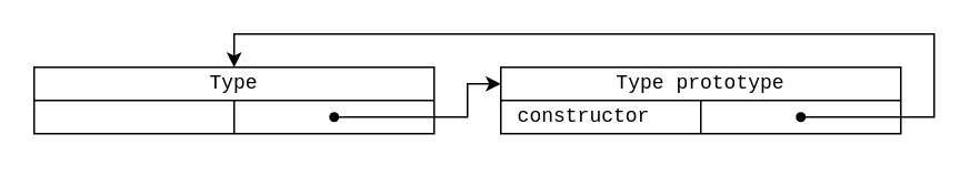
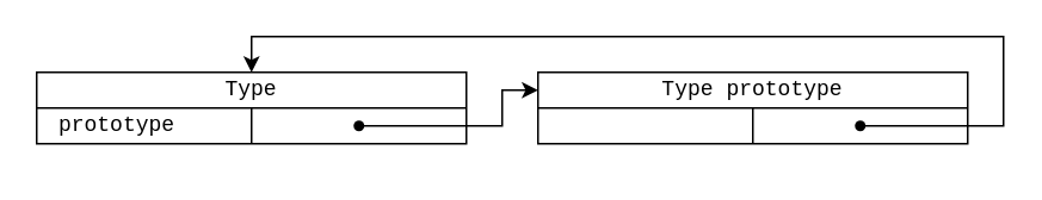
  <mxCell id="0" />
  <mxCell id="1" parent="0" />
  <mxCell id="2" value="" style="rounded=0;whiteSpace=wrap;html=1;fontFamily=Courier New;" vertex="1" parent="1"><mxGeometry x="20" y="40" width="240" height="40" as="geometry" /></mxCell>
  <mxCell id="3" value="" style="endArrow=none;html=1;rounded=0;exitX=0;exitY=0.5;exitDx=0;exitDy=0;entryX=1;entryY=0.5;entryDx=0;entryDy=0;fontFamily=Courier New;" edge="1" parent="1" source="2" target="2"><mxGeometry width="50" height="50" relative="1" as="geometry"><mxPoint x="360" y="60" as="sourcePoint" /><mxPoint x="410" y="10" as="targetPoint" /></mxGeometry></mxCell>
  <mxCell id="4" value="" style="endArrow=none;html=1;rounded=0;exitX=0.5;exitY=1;exitDx=0;exitDy=0;fontFamily=Courier New;entryX=0.5;entryY=1;entryDx=0;entryDy=0;" edge="1" parent="1" source="2" target="5"><mxGeometry width="50" height="50" relative="1" as="geometry"><mxPoint x="310" y="60" as="sourcePoint" /><mxPoint x="100" y="60" as="targetPoint" /></mxGeometry></mxCell>
  <mxCell id="5" value="Type" style="text;html=1;strokeColor=none;fillColor=none;align=center;verticalAlign=middle;whiteSpace=wrap;rounded=0;fontFamily=Courier New;" vertex="1" parent="1"><mxGeometry x="110" y="40" width="60" height="20" as="geometry" /></mxCell>
+ <mxCell id="6" value="prototype" style="text;html=1;strokeColor=none;fillColor=none;align=center;verticalAlign=middle;whiteSpace=wrap;rounded=0;fontFamily=Courier New;" vertex="1" parent="1"><mxGeometry x="30" y="60" width="70" height="20" as="geometry" /></mxCell>
  <mxCell id="7" value="" style="rounded=0;whiteSpace=wrap;html=1;fontFamily=Courier New;" vertex="1" parent="1"><mxGeometry x="300" y="40" width="240" height="40" as="geometry" /></mxCell>
  <mxCell id="8" value="" style="endArrow=none;html=1;rounded=0;exitX=0;exitY=0.5;exitDx=0;exitDy=0;entryX=1;entryY=0.5;entryDx=0;entryDy=0;fontFamily=Courier New;" edge="1" parent="1" source="7" target="7"><mxGeometry width="50" height="50" relative="1" as="geometry"><mxPoint x="640" y="60" as="sourcePoint" /><mxPoint x="690" y="10" as="targetPoint" /></mxGeometry></mxCell>
  <mxCell id="9" value="" style="endArrow=none;html=1;rounded=0;exitX=0.5;exitY=1;exitDx=0;exitDy=0;fontFamily=Courier New;entryX=0.5;entryY=1;entryDx=0;entryDy=0;" edge="1" parent="1" source="7" target="10"><mxGeometry width="50" height="50" relative="1" as="geometry"><mxPoint x="590" y="60" as="sourcePoint" /><mxPoint x="380" y="60" as="targetPoint" /></mxGeometry></mxCell>
  <mxCell id="10" value="Type prototype" style="text;html=1;strokeColor=none;fillColor=none;align=center;verticalAlign=middle;whiteSpace=wrap;rounded=0;fontFamily=Courier New;" vertex="1" parent="1"><mxGeometry x="360" y="40" width="120" height="20" as="geometry" /></mxCell>
- <mxCell id="11" value="constructor" style="text;html=1;strokeColor=none;fillColor=none;align=center;verticalAlign=middle;whiteSpace=wrap;rounded=0;fontFamily=Courier New;" vertex="1" parent="1"><mxGeometry x="320" y="60" width="60" height="20" as="geometry" /></mxCell>
  <mxCell id="12" value="" style="edgeStyle=elbowEdgeStyle;elbow=horizontal;endArrow=classic;html=1;rounded=0;fontFamily=Courier New;exitX=0.588;exitY=0.613;exitDx=0;exitDy=0;exitPerimeter=0;entryX=0;entryY=0.25;entryDx=0;entryDy=0;" edge="1" parent="1" source="13" target="7"><mxGeometry width="50" height="50" relative="1" as="geometry"><mxPoint x="220" y="120" as="sourcePoint" /><mxPoint x="350" y="10" as="targetPoint" /><Array as="points"><mxPoint x="280" y="70" /></Array></mxGeometry></mxCell>
  <mxCell id="13" value="" style="shape=waypoint;sketch=0;fillStyle=solid;size=6;pointerEvents=1;points=[];fillColor=none;resizable=0;rotatable=0;perimeter=centerPerimeter;snapToPoint=1;fontFamily=Courier New;" vertex="1" parent="1"><mxGeometry x="180" y="50" width="40" height="40" as="geometry" /></mxCell>
  <mxCell id="14" value="" style="shape=waypoint;sketch=0;fillStyle=solid;size=6;pointerEvents=1;points=[];fillColor=none;resizable=0;rotatable=0;perimeter=centerPerimeter;snapToPoint=1;fontFamily=Courier New;" vertex="1" parent="1"><mxGeometry x="460" y="50" width="40" height="40" as="geometry" /></mxCell>
  <mxCell id="15" value="" style="edgeStyle=segmentEdgeStyle;endArrow=classic;html=1;rounded=0;fontFamily=Courier New;entryX=0.5;entryY=0;entryDx=0;entryDy=0;" edge="1" parent="1" source="14" target="2"><mxGeometry width="50" height="50" relative="1" as="geometry"><mxPoint x="300" y="60" as="sourcePoint" /><mxPoint x="350" y="10" as="targetPoint" /><Array as="points"><mxPoint x="560" y="70" /><mxPoint x="560" y="20" /><mxPoint x="140" y="20" /></Array></mxGeometry></mxCell>
